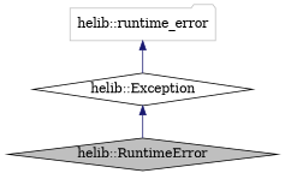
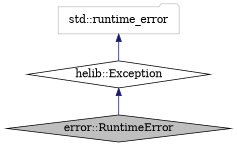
  digraph {
    node [color=black fillcolor=white shape=diamond style=filled]
    edge [color=midnightblue dir=back style=solid]
-   n1 [fillcolor=grey75 fontcolor=black label="helib::RuntimeError"]
-   n2 [color=grey75 label="helib::runtime_error" shape=folder]
+   n1 [fillcolor=grey75 fontcolor=black label="error::RuntimeError"]
+   n2 [color=grey75 label="std::runtime_error" shape=folder]
    n3 [label="helib::Exception"]
    n2 -> n3
    n3 -> n1
  }
